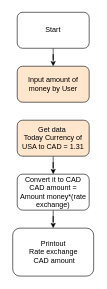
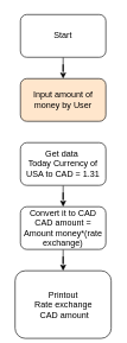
  <mxCell id="0" />
  <mxCell id="1" parent="0" />
  <mxCell id="2" value="" style="edgeStyle=orthogonalEdgeStyle;rounded=0;orthogonalLoop=1;jettySize=auto;html=1;" parent="1" source="3" target="4" edge="1"><mxGeometry relative="1" as="geometry" /></mxCell>
  <mxCell id="3" value="Start" style="rounded=1;whiteSpace=wrap;html=1;" parent="1" vertex="1"><mxGeometry x="28" width="120" height="60" as="geometry" y="20" /></mxCell>
  <mxCell id="4" value="Input amount of money by User" style="whiteSpace=wrap;html=1;rounded=1;fillColor=#ffe6cc;" parent="1" vertex="1"><mxGeometry x="28" y="110" width="120" height="60" as="geometry" /></mxCell>
  <mxCell id="5" value="" style="edgeStyle=orthogonalEdgeStyle;rounded=0;orthogonalLoop=1;jettySize=auto;html=1;" parent="1" source="6" target="7" edge="1"><mxGeometry relative="1" as="geometry" /></mxCell>
  <mxCell id="6" value="Convert it to CAD&lt;br&gt;CAD amount = Amount money*(rate exchange)" style="whiteSpace=wrap;html=1;rounded=1;" parent="1" vertex="1"><mxGeometry x="28" y="290" width="120" height="60" as="geometry" /></mxCell>
- <mxCell id="7" value="Printout&lt;br&gt;Rate exchange&lt;br&gt;&amp;nbsp;CAD amount" style="whiteSpace=wrap;html=1;rounded=1;" parent="1" vertex="1"><mxGeometry x="20.5" y="380" width="135" height="80" as="geometry" /></mxCell>
+ <mxCell id="7" value="Printout&lt;br&gt;Rate exchange&lt;br&gt;&amp;nbsp;CAD amount" style="whiteSpace=wrap;html=1;rounded=1;" parent="1" vertex="1"><mxGeometry x="20.5" y="380" width="135" height="95" as="geometry" /></mxCell>
  <mxCell id="8" style="edgeStyle=orthogonalEdgeStyle;rounded=0;orthogonalLoop=1;jettySize=auto;html=1;" edge="1" parent="1" source="9" target="6"><mxGeometry relative="1" as="geometry" /></mxCell>
- <mxCell id="9" value="Get data&amp;nbsp;&lt;br&gt;Today Currency of&lt;br&gt;USA to CAD = 1.31" style="whiteSpace=wrap;html=1;rounded=1;fillColor=#ffe6cc;" vertex="1" parent="1"><mxGeometry x="28" y="200" width="120" height="60" as="geometry" /></mxCell>
+ <mxCell id="9" value="Get data&amp;nbsp;&lt;br&gt;Today Currency of&lt;br&gt;USA to CAD = 1.31" style="whiteSpace=wrap;html=1;rounded=1;" vertex="1" parent="1"><mxGeometry x="28" y="200" width="120" height="60" as="geometry" /></mxCell>
